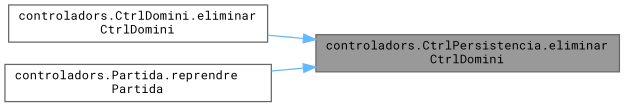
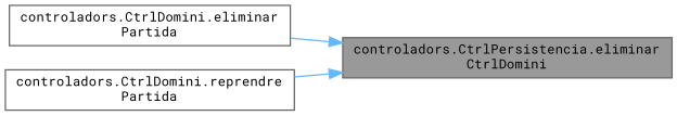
  digraph {
    fontname="Roboto Mono"
    rankdir=RL
    node [color=grey40 fillcolor=white fontname="Roboto Mono" fontsize=10 shape=box style=filled]
    edge [color=steelblue1 dir=back fontname="Roboto Mono" fontsize=10 labelfontname=Helvetica labelfontsize=10 style=solid]
    n1 [color=gray40 fillcolor=grey60 fontcolor=black height=0.2 label="controladors.CtrlPersistencia.eliminar\lCtrlDomini" width=0.4]
-   n2 [height=0.2 label="controladors.CtrlDomini.eliminar\lCtrlDomini" width=0.4]
-   n3 [height=0.2 label="controladors.Partida.reprendre\lPartida" width=0.4]
+   n2 [height=0.2 label="controladors.CtrlDomini.eliminar\lPartida" width=0.4]
+   n3 [height=0.2 label="controladors.CtrlDomini.reprendre\lPartida" width=0.4]
    n1 -> n2
    n1 -> n3
  }
